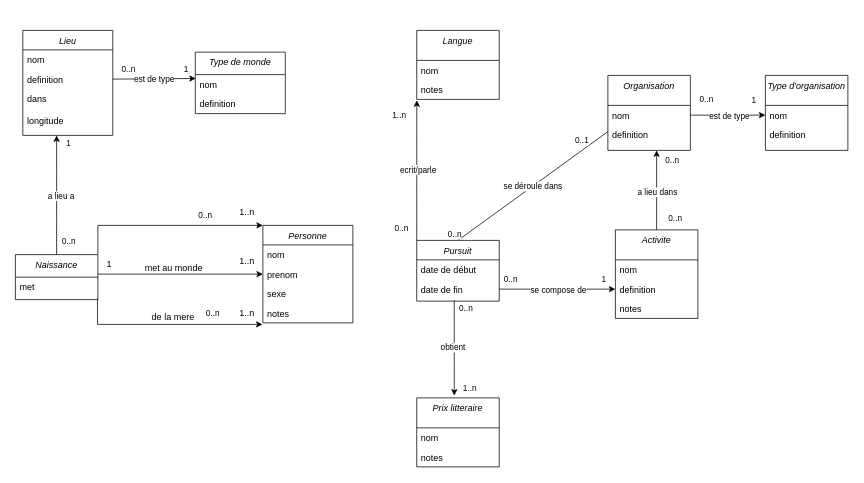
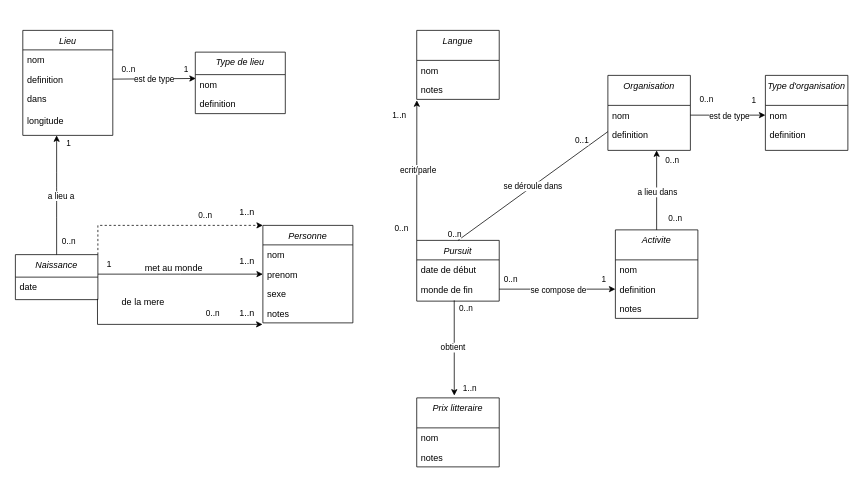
  <mxCell id="0" />
  <mxCell id="1" parent="0" />
  <mxCell id="2" value="" style="endArrow=classic;shadow=0;strokeWidth=1;rounded=0;endFill=1;edgeStyle=elbowEdgeStyle;elbow=vertical;exitX=1;exitY=0.5;exitDx=0;exitDy=0;entryX=0;entryY=0.5;entryDx=0;entryDy=0;" parent="1" edge="1"><mxGeometry x="0.5" y="41" relative="1" as="geometry"><mxPoint x="130" y="365" as="sourcePoint" /><mxPoint x="350" y="365" as="targetPoint" /><mxPoint x="-40" y="32" as="offset" /><Array as="points"><mxPoint x="240" y="365" /></Array></mxGeometry></mxCell>
  <mxCell id="3" value="1" style="resizable=0;align=left;verticalAlign=bottom;labelBackgroundColor=none;fontSize=12;" parent="2" connectable="0" vertex="1"><mxGeometry x="-1" relative="1" as="geometry"><mxPoint x="10.14" y="-5.33" as="offset" /></mxGeometry></mxCell>
  <mxCell id="4" value="1..n" style="resizable=0;align=right;verticalAlign=bottom;labelBackgroundColor=none;fontSize=12;" parent="2" connectable="0" vertex="1"><mxGeometry x="1" relative="1" as="geometry"><mxPoint x="-9.86" y="-8.86" as="offset" /></mxGeometry></mxCell>
  <mxCell id="5" value="met au monde" style="text;html=1;resizable=0;points=[];;align=center;verticalAlign=middle;labelBackgroundColor=none;rounded=0;shadow=0;strokeWidth=1;fontSize=12;" parent="2" vertex="1" connectable="0"><mxGeometry x="0.5" y="49" relative="1" as="geometry"><mxPoint x="-65" y="40.14" as="offset" /></mxGeometry></mxCell>
  <mxCell id="6" value="Personne" style="swimlane;fontStyle=2;align=center;verticalAlign=top;childLayout=stackLayout;horizontal=1;startSize=26;horizontalStack=0;resizeParent=1;resizeLast=0;collapsible=1;marginBottom=0;rounded=0;shadow=0;strokeWidth=1;" parent="1" vertex="1"><mxGeometry x="350" y="300" width="120" height="130" as="geometry"><mxRectangle x="230" y="140" width="160" height="26" as="alternateBounds" /></mxGeometry></mxCell>
  <mxCell id="7" value="nom" style="text;align=left;verticalAlign=top;spacingLeft=4;spacingRight=4;overflow=hidden;rotatable=0;points=[[0,0.5],[1,0.5]];portConstraint=eastwest;" parent="6" vertex="1"><mxGeometry y="26" width="120" height="26" as="geometry" /></mxCell>
  <mxCell id="8" value="prenom" style="text;align=left;verticalAlign=top;spacingLeft=4;spacingRight=4;overflow=hidden;rotatable=0;points=[[0,0.5],[1,0.5]];portConstraint=eastwest;" vertex="1" parent="6"><mxGeometry y="52" width="120" height="26" as="geometry" /></mxCell>
  <mxCell id="9" value="sexe" style="text;align=left;verticalAlign=top;spacingLeft=4;spacingRight=4;overflow=hidden;rotatable=0;points=[[0,0.5],[1,0.5]];portConstraint=eastwest;rounded=0;shadow=0;html=0;" parent="6" vertex="1"><mxGeometry y="78" width="120" height="26" as="geometry" /></mxCell>
  <mxCell id="10" value="notes" style="text;align=left;verticalAlign=top;spacingLeft=4;spacingRight=4;overflow=hidden;rotatable=0;points=[[0,0.5],[1,0.5]];portConstraint=eastwest;" vertex="1" parent="6"><mxGeometry y="104" width="120" height="26" as="geometry" /></mxCell>
  <mxCell id="11" value="Naissance" style="swimlane;fontStyle=2;align=center;verticalAlign=top;childLayout=stackLayout;horizontal=1;startSize=30;horizontalStack=0;resizeParent=1;resizeLast=0;collapsible=1;marginBottom=0;rounded=0;shadow=0;strokeWidth=1;" parent="1" vertex="1"><mxGeometry x="20" y="339" width="110" height="60" as="geometry"><mxRectangle x="400" y="460" width="160" height="26" as="alternateBounds" /></mxGeometry></mxCell>
- <mxCell id="12" value="met" style="text;align=left;verticalAlign=top;spacingLeft=4;spacingRight=4;overflow=hidden;rotatable=0;points=[[0,0.5],[1,0.5]];portConstraint=eastwest;" parent="11" vertex="1"><mxGeometry y="30" width="110" height="26" as="geometry" /></mxCell>
+ <mxCell id="12" value="date" style="text;align=left;verticalAlign=top;spacingLeft=4;spacingRight=4;overflow=hidden;rotatable=0;points=[[0,0.5],[1,0.5]];portConstraint=eastwest;" parent="11" vertex="1"><mxGeometry y="30" width="110" height="26" as="geometry" /></mxCell>
  <mxCell id="13" style="edgeStyle=elbowEdgeStyle;rounded=0;orthogonalLoop=1;jettySize=auto;elbow=vertical;html=1;exitX=0;exitY=0.5;exitDx=0;exitDy=0;" parent="11" edge="1"><mxGeometry relative="1" as="geometry"><mxPoint y="65.0" as="sourcePoint" /><mxPoint y="64.828" as="targetPoint" /></mxGeometry></mxCell>
  <mxCell id="14" value="Lieu" style="swimlane;fontStyle=2;align=center;verticalAlign=top;childLayout=stackLayout;horizontal=1;startSize=26;horizontalStack=0;resizeParent=1;resizeLast=0;collapsible=1;marginBottom=0;rounded=0;shadow=0;strokeWidth=1;" parent="1" vertex="1"><mxGeometry x="29.9" y="40" width="120" height="140" as="geometry"><mxRectangle x="230" y="140" width="160" height="26" as="alternateBounds" /></mxGeometry></mxCell>
  <mxCell id="15" value="nom" style="text;align=left;verticalAlign=top;spacingLeft=4;spacingRight=4;overflow=hidden;rotatable=0;points=[[0,0.5],[1,0.5]];portConstraint=eastwest;" parent="14" vertex="1"><mxGeometry y="26" width="120" height="26" as="geometry" /></mxCell>
  <mxCell id="16" value="definition" style="text;align=left;verticalAlign=top;spacingLeft=4;spacingRight=4;overflow=hidden;rotatable=0;points=[[0,0.5],[1,0.5]];portConstraint=eastwest;rounded=0;shadow=0;html=0;" parent="14" vertex="1"><mxGeometry y="52" width="120" height="26" as="geometry" /></mxCell>
  <mxCell id="17" value="dans" style="text;align=left;verticalAlign=top;spacingLeft=4;spacingRight=4;overflow=hidden;rotatable=0;points=[[0,0.5],[1,0.5]];portConstraint=eastwest;rounded=0;shadow=0;html=0;" parent="14" vertex="1"><mxGeometry y="78" width="120" height="26" as="geometry" /></mxCell>
  <mxCell id="18" value="" style="endArrow=classic;html=1;exitX=1;exitY=0.5;exitDx=0;exitDy=0;entryX=0.006;entryY=1.004;entryDx=0;entryDy=0;entryPerimeter=0;" parent="1" source="16" edge="1"><mxGeometry x="0.067" y="-35" relative="1" as="geometry"><mxPoint x="229.9" y="220" as="sourcePoint" /><mxPoint x="260.56" y="104.104" as="targetPoint" /><mxPoint as="offset" /></mxGeometry></mxCell>
  <mxCell id="19" value="est de type" style="edgeLabel;resizable=0;html=1;align=center;verticalAlign=middle;" parent="18" connectable="0" vertex="1"><mxGeometry relative="1" as="geometry" /></mxCell>
  <mxCell id="20" value="0..n" style="edgeLabel;resizable=0;html=1;align=left;verticalAlign=bottom;" parent="18" connectable="0" vertex="1"><mxGeometry x="-1" relative="1" as="geometry"><mxPoint x="10" y="-5" as="offset" /></mxGeometry></mxCell>
  <mxCell id="21" value="1" style="edgeLabel;resizable=0;html=1;align=right;verticalAlign=bottom;" parent="18" connectable="0" vertex="1"><mxGeometry x="1" relative="1" as="geometry"><mxPoint x="-10" y="-4" as="offset" /></mxGeometry></mxCell>
  <mxCell id="22" value="" style="endArrow=classic;html=1;exitX=0.5;exitY=0;exitDx=0;exitDy=0;" parent="1" source="11" edge="1"><mxGeometry relative="1" as="geometry"><mxPoint x="320" y="130" as="sourcePoint" /><mxPoint x="75" y="180" as="targetPoint" /><Array as="points"><mxPoint x="75" y="280" /><mxPoint x="75" y="240" /></Array></mxGeometry></mxCell>
  <mxCell id="23" value="a lieu a" style="edgeLabel;resizable=0;html=1;align=center;verticalAlign=middle;" parent="22" connectable="0" vertex="1"><mxGeometry relative="1" as="geometry"><mxPoint x="5" y="1" as="offset" /></mxGeometry></mxCell>
  <mxCell id="24" value="1" style="edgeLabel;html=1;align=center;verticalAlign=middle;resizable=0;points=[];" parent="22" vertex="1" connectable="0"><mxGeometry x="0.888" y="-1" relative="1" as="geometry"><mxPoint x="14" y="1" as="offset" /></mxGeometry></mxCell>
  <mxCell id="25" value="0..n" style="edgeLabel;html=1;align=center;verticalAlign=middle;resizable=0;points=[];" parent="22" vertex="1" connectable="0"><mxGeometry x="-0.881" y="-1" relative="1" as="geometry"><mxPoint x="14" y="-10" as="offset" /></mxGeometry></mxCell>
  <mxCell id="26" style="edgeStyle=orthogonalEdgeStyle;rounded=0;orthogonalLoop=1;jettySize=auto;html=1;" edge="1" parent="1" source="28"><mxGeometry relative="1" as="geometry"><mxPoint x="875" y="200" as="targetPoint" /></mxGeometry></mxCell>
  <mxCell id="27" value="a lieu dans" style="edgeLabel;html=1;align=center;verticalAlign=middle;resizable=0;points=[];" vertex="1" connectable="0" parent="26"><mxGeometry x="-0.046" relative="1" as="geometry"><mxPoint as="offset" /></mxGeometry></mxCell>
  <mxCell id="28" value="Activite" style="swimlane;fontStyle=2;align=center;verticalAlign=top;childLayout=stackLayout;horizontal=1;startSize=40;horizontalStack=0;resizeParent=1;resizeLast=0;collapsible=1;marginBottom=0;rounded=0;shadow=0;strokeWidth=1;" parent="1" vertex="1"><mxGeometry x="820" y="306" width="110" height="118" as="geometry"><mxRectangle x="1200" y="501" width="160" height="26" as="alternateBounds" /></mxGeometry></mxCell>
  <mxCell id="29" value="nom" style="text;align=left;verticalAlign=top;spacingLeft=4;spacingRight=4;overflow=hidden;rotatable=0;points=[[0,0.5],[1,0.5]];portConstraint=eastwest;" parent="28" vertex="1"><mxGeometry y="40" width="110" height="26" as="geometry" /></mxCell>
  <mxCell id="30" value="definition" style="text;align=left;verticalAlign=top;spacingLeft=4;spacingRight=4;overflow=hidden;rotatable=0;points=[[0,0.5],[1,0.5]];portConstraint=eastwest;rounded=0;shadow=0;html=0;" parent="28" vertex="1"><mxGeometry y="66" width="110" height="26" as="geometry" /></mxCell>
  <mxCell id="31" value="notes" style="text;align=left;verticalAlign=top;spacingLeft=4;spacingRight=4;overflow=hidden;rotatable=0;points=[[0,0.5],[1,0.5]];portConstraint=eastwest;" vertex="1" parent="28"><mxGeometry y="92" width="110" height="26" as="geometry" /></mxCell>
  <mxCell id="32" value="Pursuit" style="swimlane;fontStyle=2;align=center;verticalAlign=top;childLayout=stackLayout;horizontal=1;startSize=26;horizontalStack=0;resizeParent=1;resizeLast=0;collapsible=1;marginBottom=0;rounded=0;shadow=0;strokeWidth=1;" parent="1" vertex="1"><mxGeometry x="555.14" y="320" width="110" height="81" as="geometry"><mxRectangle x="230" y="140" width="160" height="26" as="alternateBounds" /></mxGeometry></mxCell>
  <mxCell id="33" value="obtient&amp;nbsp;" style="endArrow=classic;html=1;rounded=0;entryX=0.455;entryY=-0.033;entryDx=0;entryDy=0;entryPerimeter=0;" edge="1" parent="32" target="51"><mxGeometry width="50" height="50" relative="1" as="geometry"><mxPoint x="50" y="80" as="sourcePoint" /><mxPoint x="100" y="30" as="targetPoint" /></mxGeometry></mxCell>
  <mxCell id="34" value="date de début" style="text;align=left;verticalAlign=top;spacingLeft=4;spacingRight=4;overflow=hidden;rotatable=0;points=[[0,0.5],[1,0.5]];portConstraint=eastwest;" parent="32" vertex="1"><mxGeometry y="26" width="110" height="26" as="geometry" /></mxCell>
- <mxCell id="35" value="date de fin" style="text;align=left;verticalAlign=top;spacingLeft=4;spacingRight=4;overflow=hidden;rotatable=0;points=[[0,0.5],[1,0.5]];portConstraint=eastwest;rounded=0;shadow=0;html=0;" parent="32" vertex="1"><mxGeometry y="52" width="110" height="26" as="geometry" /></mxCell>
+ <mxCell id="35" value="monde de fin" style="text;align=left;verticalAlign=top;spacingLeft=4;spacingRight=4;overflow=hidden;rotatable=0;points=[[0,0.5],[1,0.5]];portConstraint=eastwest;rounded=0;shadow=0;html=0;" parent="32" vertex="1"><mxGeometry y="52" width="110" height="26" as="geometry" /></mxCell>
  <mxCell id="36" style="edgeStyle=elbowEdgeStyle;rounded=0;orthogonalLoop=1;jettySize=auto;elbow=vertical;html=1;exitX=0;exitY=0.5;exitDx=0;exitDy=0;" parent="32" source="35" target="35" edge="1"><mxGeometry relative="1" as="geometry" /></mxCell>
  <mxCell id="37" value="Label" style="endArrow=none;html=1;exitX=0;exitY=0.5;exitDx=0;exitDy=0;entryX=1;entryY=0.5;entryDx=0;entryDy=0;startArrow=classic;startFill=1;endFill=0;" parent="1" source="30" target="35" edge="1"><mxGeometry relative="1" as="geometry"><mxPoint x="481.08" y="452.888" as="sourcePoint" /><mxPoint x="620" y="535" as="targetPoint" /></mxGeometry></mxCell>
  <mxCell id="38" value="se compose de" style="edgeLabel;resizable=0;html=1;align=center;verticalAlign=middle;strokeColor=#7CFF4D;" parent="37" connectable="0" vertex="1"><mxGeometry relative="1" as="geometry" /></mxCell>
  <mxCell id="39" value="1" style="edgeLabel;resizable=0;html=1;align=left;verticalAlign=bottom;strokeColor=#7CFF4D;" parent="37" connectable="0" vertex="1"><mxGeometry x="-1" relative="1" as="geometry"><mxPoint x="-20" y="-5" as="offset" /></mxGeometry></mxCell>
  <mxCell id="40" value="0..n" style="edgeLabel;resizable=0;html=1;align=right;verticalAlign=bottom;" parent="37" connectable="0" vertex="1"><mxGeometry x="1" relative="1" as="geometry"><mxPoint x="25" y="-5" as="offset" /></mxGeometry></mxCell>
  <mxCell id="41" value="Organisation" style="swimlane;fontStyle=2;align=center;verticalAlign=top;childLayout=stackLayout;horizontal=1;startSize=40;horizontalStack=0;resizeParent=1;resizeLast=0;collapsible=1;marginBottom=0;rounded=0;shadow=0;strokeWidth=1;" parent="1" vertex="1"><mxGeometry x="810" y="100" width="110" height="100" as="geometry"><mxRectangle x="230" y="140" width="160" height="26" as="alternateBounds" /></mxGeometry></mxCell>
  <mxCell id="42" value="nom" style="text;align=left;verticalAlign=top;spacingLeft=4;spacingRight=4;overflow=hidden;rotatable=0;points=[[0,0.5],[1,0.5]];portConstraint=eastwest;" parent="41" vertex="1"><mxGeometry y="40" width="110" height="26" as="geometry" /></mxCell>
  <mxCell id="43" value="definition" style="text;align=left;verticalAlign=top;spacingLeft=4;spacingRight=4;overflow=hidden;rotatable=0;points=[[0,0.5],[1,0.5]];portConstraint=eastwest;rounded=0;shadow=0;html=0;" parent="41" vertex="1"><mxGeometry y="66" width="110" height="26" as="geometry" /></mxCell>
  <mxCell id="44" value="se déroule dans" style="endArrow=none;html=1;exitX=0.5;exitY=0;exitDx=0;exitDy=0;entryX=0;entryY=0.75;entryDx=0;entryDy=0;" parent="1" source="32" target="41" edge="1"><mxGeometry relative="1" as="geometry"><mxPoint x="830" y="469" as="sourcePoint" /><mxPoint x="720" y="535" as="targetPoint" /></mxGeometry></mxCell>
  <mxCell id="45" value="0..n" style="edgeLabel;resizable=0;html=1;align=left;verticalAlign=bottom;" parent="44" connectable="0" vertex="1"><mxGeometry x="-1" relative="1" as="geometry"><mxPoint x="-15" as="offset" /></mxGeometry></mxCell>
  <mxCell id="46" value="0..1" style="edgeLabel;resizable=0;html=1;align=right;verticalAlign=bottom;" parent="44" connectable="0" vertex="1"><mxGeometry x="1" relative="1" as="geometry"><mxPoint x="-24.97" y="19.98" as="offset" /></mxGeometry></mxCell>
  <mxCell id="47" value="Langue" style="swimlane;fontStyle=2;align=center;verticalAlign=top;childLayout=stackLayout;horizontal=1;startSize=40;horizontalStack=0;resizeParent=1;resizeLast=0;collapsible=1;marginBottom=0;rounded=0;shadow=0;strokeWidth=1;" parent="1" vertex="1"><mxGeometry x="555.14" y="40" width="110" height="92" as="geometry"><mxRectangle x="230" y="140" width="160" height="26" as="alternateBounds" /></mxGeometry></mxCell>
  <mxCell id="48" value="nom" style="text;align=left;verticalAlign=top;spacingLeft=4;spacingRight=4;overflow=hidden;rotatable=0;points=[[0,0.5],[1,0.5]];portConstraint=eastwest;" parent="47" vertex="1"><mxGeometry y="40" width="110" height="26" as="geometry" /></mxCell>
  <mxCell id="49" value="notes" style="text;align=left;verticalAlign=top;spacingLeft=4;spacingRight=4;overflow=hidden;rotatable=0;points=[[0,0.5],[1,0.5]];portConstraint=eastwest;" vertex="1" parent="47"><mxGeometry y="66" width="110" height="26" as="geometry" /></mxCell>
  <mxCell id="50" value="0..n" style="edgeLabel;html=1;align=center;verticalAlign=middle;resizable=0;points=[];" parent="1" vertex="1" connectable="0"><mxGeometry x="209.899" y="30.003" as="geometry"><mxPoint x="63" y="256" as="offset" /></mxGeometry></mxCell>
  <mxCell id="51" value="Prix litteraire" style="swimlane;fontStyle=2;align=center;verticalAlign=top;childLayout=stackLayout;horizontal=1;startSize=40;horizontalStack=0;resizeParent=1;resizeLast=0;collapsible=1;marginBottom=0;rounded=0;shadow=0;strokeWidth=1;" parent="1" vertex="1"><mxGeometry x="555.14" y="530" width="110" height="92" as="geometry"><mxRectangle x="230" y="140" width="160" height="26" as="alternateBounds" /></mxGeometry></mxCell>
  <mxCell id="52" value="nom" style="text;align=left;verticalAlign=top;spacingLeft=4;spacingRight=4;overflow=hidden;rotatable=0;points=[[0,0.5],[1,0.5]];portConstraint=eastwest;" parent="51" vertex="1"><mxGeometry y="40" width="110" height="26" as="geometry" /></mxCell>
  <mxCell id="53" value="notes" style="text;align=left;verticalAlign=top;spacingLeft=4;spacingRight=4;overflow=hidden;rotatable=0;points=[[0,0.5],[1,0.5]];portConstraint=eastwest;" vertex="1" parent="51"><mxGeometry y="66" width="110" height="26" as="geometry" /></mxCell>
  <mxCell id="54" value="longitude" style="text;align=left;verticalAlign=top;spacingLeft=4;spacingRight=4;overflow=hidden;rotatable=0;points=[[0,0.5],[1,0.5]];portConstraint=eastwest;rounded=0;shadow=0;html=0;" vertex="1" parent="1"><mxGeometry x="29.9" y="147" width="120" height="26" as="geometry" /></mxCell>
- <mxCell id="55" value="Type de monde" style="swimlane;fontStyle=2;align=center;verticalAlign=top;childLayout=stackLayout;horizontal=1;startSize=30;horizontalStack=0;resizeParent=1;resizeLast=0;collapsible=1;marginBottom=0;rounded=0;shadow=0;strokeWidth=1;" vertex="1" parent="1"><mxGeometry x="259.9" y="69" width="120" height="82" as="geometry"><mxRectangle x="230" y="140" width="160" height="26" as="alternateBounds" /></mxGeometry></mxCell>
+ <mxCell id="55" value="Type de lieu" style="swimlane;fontStyle=2;align=center;verticalAlign=top;childLayout=stackLayout;horizontal=1;startSize=30;horizontalStack=0;resizeParent=1;resizeLast=0;collapsible=1;marginBottom=0;rounded=0;shadow=0;strokeWidth=1;" vertex="1" parent="1"><mxGeometry x="259.9" y="69" width="120" height="82" as="geometry"><mxRectangle x="230" y="140" width="160" height="26" as="alternateBounds" /></mxGeometry></mxCell>
  <mxCell id="56" value="nom" style="text;align=left;verticalAlign=top;spacingLeft=4;spacingRight=4;overflow=hidden;rotatable=0;points=[[0,0.5],[1,0.5]];portConstraint=eastwest;" vertex="1" parent="55"><mxGeometry y="30" width="120" height="26" as="geometry" /></mxCell>
  <mxCell id="57" value="definition" style="text;align=left;verticalAlign=top;spacingLeft=4;spacingRight=4;overflow=hidden;rotatable=0;points=[[0,0.5],[1,0.5]];portConstraint=eastwest;rounded=0;shadow=0;html=0;" vertex="1" parent="55"><mxGeometry y="56" width="120" height="26" as="geometry" /></mxCell>
- <mxCell id="58" value="" style="endArrow=classic;html=1;rounded=0;entryX=0;entryY=0;entryDx=0;entryDy=0;exitX=1;exitY=0;exitDx=0;exitDy=0;" edge="1" parent="1" source="11" target="6"><mxGeometry width="50" height="50" relative="1" as="geometry"><mxPoint x="390" y="300" as="sourcePoint" /><mxPoint x="440" y="250" as="targetPoint" /><Array as="points"><mxPoint x="130" y="300" /></Array></mxGeometry></mxCell>
+ <mxCell id="58" value="" style="endArrow=classic;html=1;rounded=0;entryX=0;entryY=0;entryDx=0;entryDy=0;exitX=1;exitY=0;exitDx=0;exitDy=0;dashed=1;" edge="1" parent="1" source="11" target="6"><mxGeometry width="50" height="50" relative="1" as="geometry"><mxPoint x="390" y="300" as="sourcePoint" /><mxPoint x="440" y="250" as="targetPoint" /><Array as="points"><mxPoint x="130" y="300" /></Array></mxGeometry></mxCell>
  <mxCell id="59" style="edgeStyle=orthogonalEdgeStyle;rounded=0;orthogonalLoop=1;jettySize=auto;html=1;exitX=0.995;exitY=1.115;exitDx=0;exitDy=0;entryX=-0.004;entryY=1.077;entryDx=0;entryDy=0;entryPerimeter=0;exitPerimeter=0;" edge="1" parent="1" source="12" target="10"><mxGeometry relative="1" as="geometry"><Array as="points"><mxPoint x="130" y="432" /></Array></mxGeometry></mxCell>
- <mxCell id="60" value="de la mere" style="text;html=1;align=center;verticalAlign=middle;resizable=0;points=[];autosize=1;strokeColor=none;fillColor=none;" vertex="1" parent="1"><mxGeometry x="190" y="408" width="80" height="30" as="geometry" /></mxCell>
+ <mxCell id="60" value="de la mere" style="text;html=1;align=center;verticalAlign=middle;resizable=0;points=[];autosize=1;strokeColor=none;fillColor=none;" vertex="1" parent="1"><mxGeometry x="150" y="388" width="80" height="30" as="geometry" /></mxCell>
  <mxCell id="61" value="0..n" style="edgeLabel;html=1;align=center;verticalAlign=middle;resizable=0;points=[];" vertex="1" connectable="0" parent="1"><mxGeometry x="219.899" y="160.003" as="geometry"><mxPoint x="63" y="256" as="offset" /></mxGeometry></mxCell>
  <mxCell id="62" value="1..n" style="resizable=0;align=right;verticalAlign=bottom;labelBackgroundColor=none;fontSize=12;" connectable="0" vertex="1" parent="1"><mxGeometry x="340" y="290" as="geometry" /></mxCell>
  <mxCell id="63" value="1..n" style="resizable=0;align=right;verticalAlign=bottom;labelBackgroundColor=none;fontSize=12;" connectable="0" vertex="1" parent="1"><mxGeometry x="380" y="380" as="geometry"><mxPoint x="-40" y="45" as="offset" /></mxGeometry></mxCell>
  <mxCell id="64" value="" style="endArrow=classic;html=1;rounded=0;entryX=0.001;entryY=1.047;entryDx=0;entryDy=0;entryPerimeter=0;exitX=0;exitY=0;exitDx=0;exitDy=0;" edge="1" parent="1" source="32" target="49"><mxGeometry width="50" height="50" relative="1" as="geometry"><mxPoint x="530" y="220" as="sourcePoint" /><mxPoint x="580" y="170" as="targetPoint" /></mxGeometry></mxCell>
  <mxCell id="65" value="ecrit/parle" style="edgeLabel;html=1;align=center;verticalAlign=middle;resizable=0;points=[];" vertex="1" connectable="0" parent="64"><mxGeometry x="0.015" y="-1" relative="1" as="geometry"><mxPoint as="offset" /></mxGeometry></mxCell>
  <mxCell id="66" value="0..n" style="edgeLabel;resizable=0;html=1;align=left;verticalAlign=bottom;" connectable="0" vertex="1" parent="1"><mxGeometry x="595.14" y="330" as="geometry"><mxPoint x="-71" y="-18" as="offset" /></mxGeometry></mxCell>
  <mxCell id="67" value="1..n" style="edgeLabel;resizable=0;html=1;align=left;verticalAlign=bottom;" connectable="0" vertex="1" parent="1"><mxGeometry x="610.14" y="250" as="geometry"><mxPoint x="-89" y="-89" as="offset" /></mxGeometry></mxCell>
  <mxCell id="68" value="0..n" style="edgeLabel;resizable=0;html=1;align=left;verticalAlign=bottom;" connectable="0" vertex="1" parent="1"><mxGeometry x="590" y="260" as="geometry"><mxPoint x="20" y="159" as="offset" /></mxGeometry></mxCell>
  <mxCell id="69" value="1..n" style="edgeLabel;resizable=0;html=1;align=left;verticalAlign=bottom;" connectable="0" vertex="1" parent="1"><mxGeometry x="595.14" y="365.5" as="geometry"><mxPoint x="20" y="159" as="offset" /></mxGeometry></mxCell>
  <mxCell id="70" value="0..n" style="edgeLabel;resizable=0;html=1;align=left;verticalAlign=bottom;" connectable="0" vertex="1" parent="1"><mxGeometry x="605.14" y="339" as="geometry"><mxPoint x="284" y="-40" as="offset" /></mxGeometry></mxCell>
  <mxCell id="71" value="0..n" style="edgeLabel;resizable=0;html=1;align=left;verticalAlign=bottom;" connectable="0" vertex="1" parent="1"><mxGeometry x="610.14" y="350" as="geometry"><mxPoint x="275" y="-129" as="offset" /></mxGeometry></mxCell>
  <mxCell id="72" value="Type d'organisation" style="swimlane;fontStyle=2;align=center;verticalAlign=top;childLayout=stackLayout;horizontal=1;startSize=40;horizontalStack=0;resizeParent=1;resizeLast=0;collapsible=1;marginBottom=0;rounded=0;shadow=0;strokeWidth=1;" vertex="1" parent="1"><mxGeometry x="1020" y="100" width="110" height="100" as="geometry"><mxRectangle x="230" y="140" width="160" height="26" as="alternateBounds" /></mxGeometry></mxCell>
  <mxCell id="73" value="nom" style="text;align=left;verticalAlign=top;spacingLeft=4;spacingRight=4;overflow=hidden;rotatable=0;points=[[0,0.5],[1,0.5]];portConstraint=eastwest;" vertex="1" parent="72"><mxGeometry y="40" width="110" height="26" as="geometry" /></mxCell>
  <mxCell id="74" value="definition" style="text;align=left;verticalAlign=top;spacingLeft=4;spacingRight=4;overflow=hidden;rotatable=0;points=[[0,0.5],[1,0.5]];portConstraint=eastwest;rounded=0;shadow=0;html=0;" vertex="1" parent="72"><mxGeometry y="66" width="110" height="26" as="geometry" /></mxCell>
  <mxCell id="75" style="edgeStyle=orthogonalEdgeStyle;rounded=0;orthogonalLoop=1;jettySize=auto;html=1;exitX=1;exitY=0.5;exitDx=0;exitDy=0;entryX=0;entryY=0.5;entryDx=0;entryDy=0;" edge="1" parent="1" source="42" target="73"><mxGeometry relative="1" as="geometry"><mxPoint x="1010" y="153" as="targetPoint" /></mxGeometry></mxCell>
  <mxCell id="76" value="est de type" style="edgeLabel;html=1;align=center;verticalAlign=middle;resizable=0;points=[];" vertex="1" connectable="0" parent="75"><mxGeometry x="-0.127" relative="1" as="geometry"><mxPoint x="7" as="offset" /></mxGeometry></mxCell>
  <mxCell id="77" value="0..n" style="edgeLabel;resizable=0;html=1;align=right;verticalAlign=bottom;" connectable="0" vertex="1" parent="1"><mxGeometry x="800.003" y="90" as="geometry"><mxPoint x="151" y="50" as="offset" /></mxGeometry></mxCell>
  <mxCell id="78" value="1" style="edgeLabel;resizable=0;html=1;align=left;verticalAlign=bottom;strokeColor=#7CFF4D;" connectable="0" vertex="1" parent="1"><mxGeometry x="950" y="20" as="geometry"><mxPoint x="50" y="121" as="offset" /></mxGeometry></mxCell>
